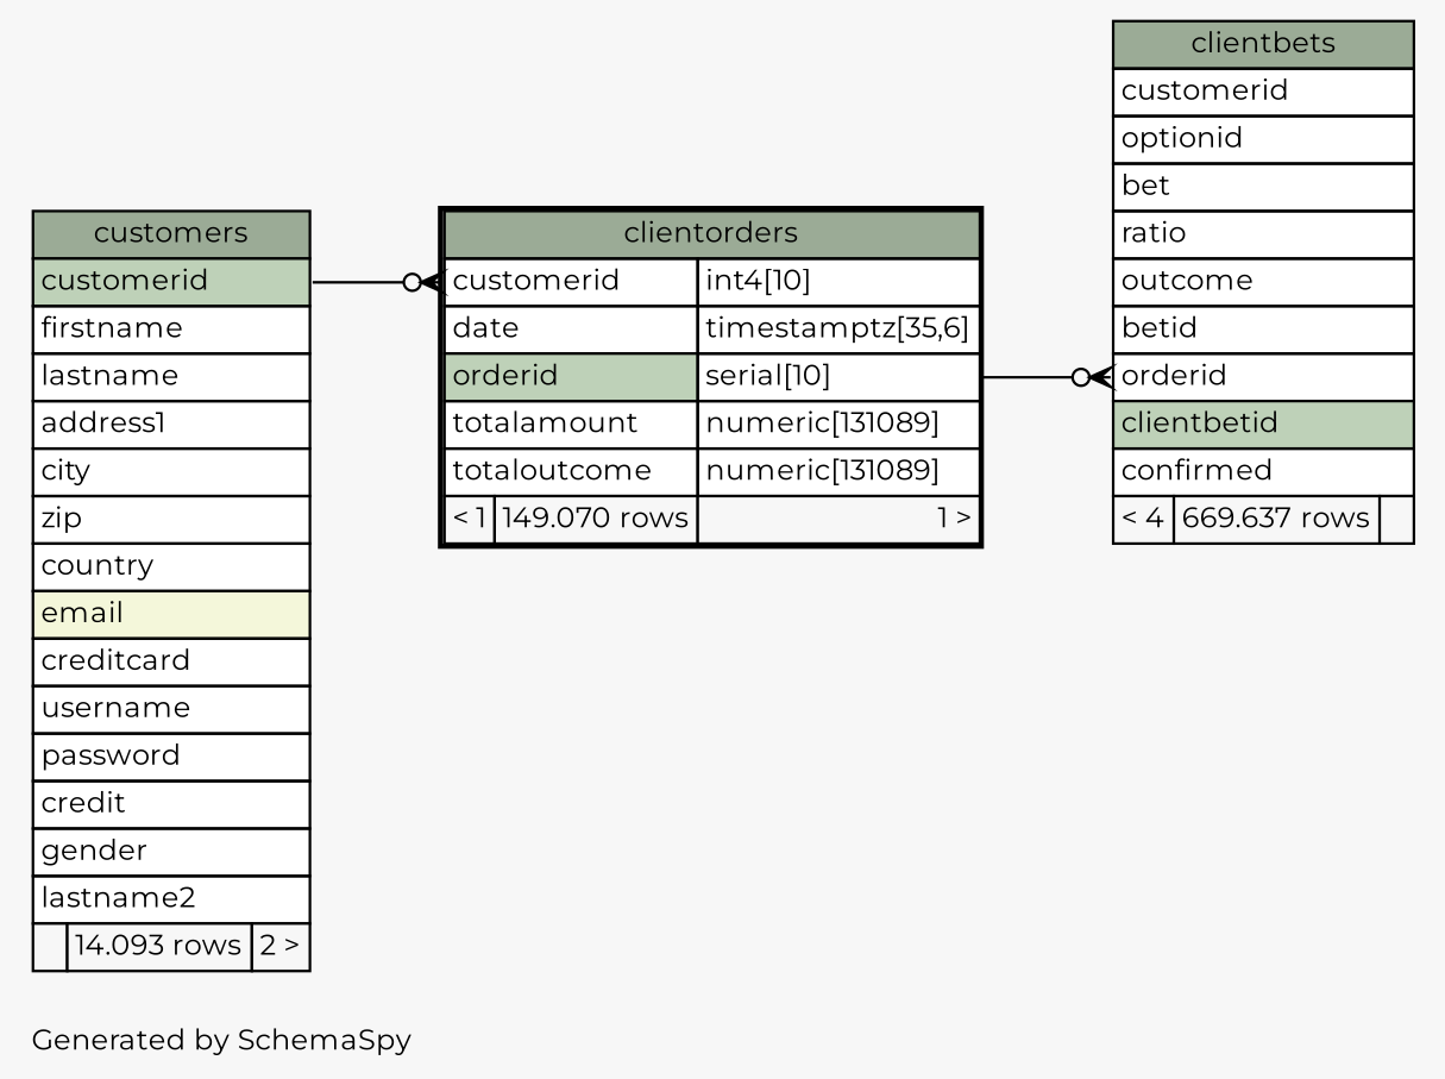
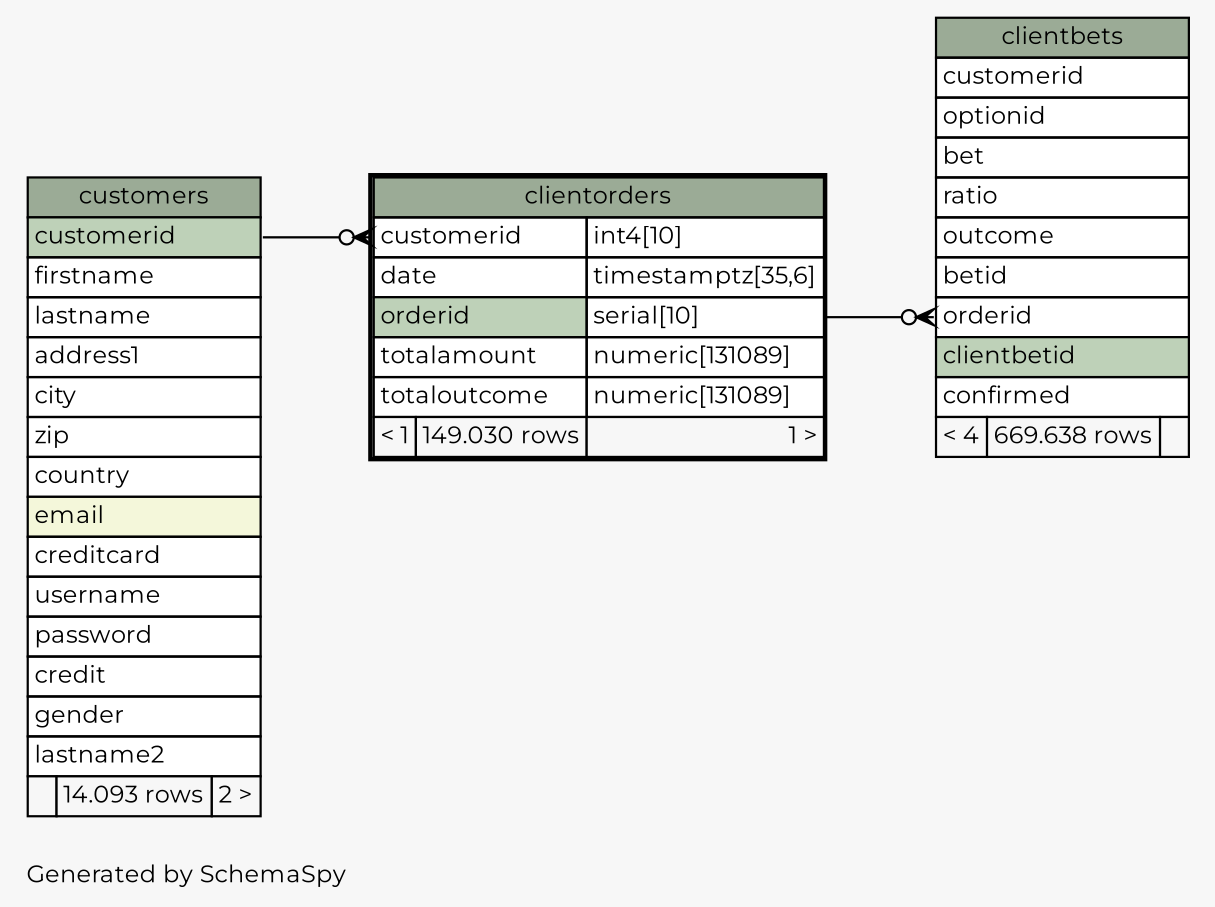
  digraph {
    bgcolor="#f7f7f7"
    fontname=Montserrat
    fontsize=11
    label="\nGenerated by SchemaSpy"
    labeljust=l
    nodesep=0.18
    rankdir=RL
    ranksep=0.46
    node [fontname=Montserrat fontsize=11 shape=plaintext]
    edge [arrowhead=none arrowsize=0.8 arrowtail=crowodot dir=back fontname=Montserrat]
-   n1 [label=<     <TABLE BORDER="0" CELLBORDER="1" CELLSPACING="0" BGCOLOR="#ffffff">       <TR><TD COLSPAN="3" BGCOLOR="#9bab96" ALIGN="CENTER">clientbets</TD></TR>       <TR><TD PORT="customerid" COLSPAN="3" ALIGN="LEFT">customerid</TD></TR>       <TR><TD PORT="optionid" COLSPAN="3" ALIGN="LEFT">optionid</TD></TR>       <TR><TD PORT="bet" COLSPAN="3" ALIGN="LEFT">bet</TD></TR>       <TR><TD PORT="ratio" COLSPAN="3" ALIGN="LEFT">ratio</TD></TR>       <TR><TD PORT="outcome" COLSPAN="3" ALIGN="LEFT">outcome</TD></TR>       <TR><TD PORT="betid" COLSPAN="3" ALIGN="LEFT">betid</TD></TR>       <TR><TD PORT="orderid" COLSPAN="3" ALIGN="LEFT">orderid</TD></TR>       <TR><TD PORT="clientbetid" COLSPAN="3" BGCOLOR="#bed1b8" ALIGN="LEFT">clientbetid</TD></TR>       <TR><TD PORT="confirmed" COLSPAN="3" ALIGN="LEFT">confirmed</TD></TR>       <TR><TD ALIGN="LEFT" BGCOLOR="#f7f7f7">&lt; 4</TD><TD ALIGN="RIGHT" BGCOLOR="#f7f7f7">669.637 rows</TD><TD ALIGN="RIGHT" BGCOLOR="#f7f7f7">  </TD></TR>     </TABLE>>]
-   n2 [label=<     <TABLE BORDER="2" CELLBORDER="1" CELLSPACING="0" BGCOLOR="#ffffff">       <TR><TD COLSPAN="3" BGCOLOR="#9bab96" ALIGN="CENTER">clientorders</TD></TR>       <TR><TD PORT="customerid" COLSPAN="2" ALIGN="LEFT">customerid</TD><TD PORT="customerid.type" ALIGN="LEFT">int4[10]</TD></TR>       <TR><TD PORT="date" COLSPAN="2" ALIGN="LEFT">date</TD><TD PORT="date.type" ALIGN="LEFT">timestamptz[35,6]</TD></TR>       <TR><TD PORT="orderid" COLSPAN="2" BGCOLOR="#bed1b8" ALIGN="LEFT">orderid</TD><TD PORT="orderid.type" ALIGN="LEFT">serial[10]</TD></TR>       <TR><TD PORT="totalamount" COLSPAN="2" ALIGN="LEFT">totalamount</TD><TD PORT="totalamount.type" ALIGN="LEFT">numeric[131089]</TD></TR>       <TR><TD PORT="totaloutcome" COLSPAN="2" ALIGN="LEFT">totaloutcome</TD><TD PORT="totaloutcome.type" ALIGN="LEFT">numeric[131089]</TD></TR>       <TR><TD ALIGN="LEFT" BGCOLOR="#f7f7f7">&lt; 1</TD><TD ALIGN="RIGHT" BGCOLOR="#f7f7f7">149.070 rows</TD><TD ALIGN="RIGHT" BGCOLOR="#f7f7f7">1 &gt;</TD></TR>     </TABLE>>]
+   n1 [label=<     <TABLE BORDER="0" CELLBORDER="1" CELLSPACING="0" BGCOLOR="#ffffff">       <TR><TD COLSPAN="3" BGCOLOR="#9bab96" ALIGN="CENTER">clientbets</TD></TR>       <TR><TD PORT="customerid" COLSPAN="3" ALIGN="LEFT">customerid</TD></TR>       <TR><TD PORT="optionid" COLSPAN="3" ALIGN="LEFT">optionid</TD></TR>       <TR><TD PORT="bet" COLSPAN="3" ALIGN="LEFT">bet</TD></TR>       <TR><TD PORT="ratio" COLSPAN="3" ALIGN="LEFT">ratio</TD></TR>       <TR><TD PORT="outcome" COLSPAN="3" ALIGN="LEFT">outcome</TD></TR>       <TR><TD PORT="betid" COLSPAN="3" ALIGN="LEFT">betid</TD></TR>       <TR><TD PORT="orderid" COLSPAN="3" ALIGN="LEFT">orderid</TD></TR>       <TR><TD PORT="clientbetid" COLSPAN="3" BGCOLOR="#bed1b8" ALIGN="LEFT">clientbetid</TD></TR>       <TR><TD PORT="confirmed" COLSPAN="3" ALIGN="LEFT">confirmed</TD></TR>       <TR><TD ALIGN="LEFT" BGCOLOR="#f7f7f7">&lt; 4</TD><TD ALIGN="RIGHT" BGCOLOR="#f7f7f7">669.638 rows</TD><TD ALIGN="RIGHT" BGCOLOR="#f7f7f7">  </TD></TR>     </TABLE>>]
+   n2 [label=<     <TABLE BORDER="2" CELLBORDER="1" CELLSPACING="0" BGCOLOR="#ffffff">       <TR><TD COLSPAN="3" BGCOLOR="#9bab96" ALIGN="CENTER">clientorders</TD></TR>       <TR><TD PORT="customerid" COLSPAN="2" ALIGN="LEFT">customerid</TD><TD PORT="customerid.type" ALIGN="LEFT">int4[10]</TD></TR>       <TR><TD PORT="date" COLSPAN="2" ALIGN="LEFT">date</TD><TD PORT="date.type" ALIGN="LEFT">timestamptz[35,6]</TD></TR>       <TR><TD PORT="orderid" COLSPAN="2" BGCOLOR="#bed1b8" ALIGN="LEFT">orderid</TD><TD PORT="orderid.type" ALIGN="LEFT">serial[10]</TD></TR>       <TR><TD PORT="totalamount" COLSPAN="2" ALIGN="LEFT">totalamount</TD><TD PORT="totalamount.type" ALIGN="LEFT">numeric[131089]</TD></TR>       <TR><TD PORT="totaloutcome" COLSPAN="2" ALIGN="LEFT">totaloutcome</TD><TD PORT="totaloutcome.type" ALIGN="LEFT">numeric[131089]</TD></TR>       <TR><TD ALIGN="LEFT" BGCOLOR="#f7f7f7">&lt; 1</TD><TD ALIGN="RIGHT" BGCOLOR="#f7f7f7">149.030 rows</TD><TD ALIGN="RIGHT" BGCOLOR="#f7f7f7">1 &gt;</TD></TR>     </TABLE>>]
    n3 [label=<     <TABLE BORDER="0" CELLBORDER="1" CELLSPACING="0" BGCOLOR="#ffffff">       <TR><TD COLSPAN="3" BGCOLOR="#9bab96" ALIGN="CENTER">customers</TD></TR>       <TR><TD PORT="customerid" COLSPAN="3" BGCOLOR="#bed1b8" ALIGN="LEFT">customerid</TD></TR>       <TR><TD PORT="firstname" COLSPAN="3" ALIGN="LEFT">firstname</TD></TR>       <TR><TD PORT="lastname" COLSPAN="3" ALIGN="LEFT">lastname</TD></TR>       <TR><TD PORT="address1" COLSPAN="3" ALIGN="LEFT">address1</TD></TR>       <TR><TD PORT="city" COLSPAN="3" ALIGN="LEFT">city</TD></TR>       <TR><TD PORT="zip" COLSPAN="3" ALIGN="LEFT">zip</TD></TR>       <TR><TD PORT="country" COLSPAN="3" ALIGN="LEFT">country</TD></TR>       <TR><TD PORT="email" COLSPAN="3" BGCOLOR="#f4f7da" ALIGN="LEFT">email</TD></TR>       <TR><TD PORT="creditcard" COLSPAN="3" ALIGN="LEFT">creditcard</TD></TR>       <TR><TD PORT="username" COLSPAN="3" ALIGN="LEFT">username</TD></TR>       <TR><TD PORT="password" COLSPAN="3" ALIGN="LEFT">password</TD></TR>       <TR><TD PORT="credit" COLSPAN="3" ALIGN="LEFT">credit</TD></TR>       <TR><TD PORT="gender" COLSPAN="3" ALIGN="LEFT">gender</TD></TR>       <TR><TD PORT="lastname2" COLSPAN="3" ALIGN="LEFT">lastname2</TD></TR>       <TR><TD ALIGN="LEFT" BGCOLOR="#f7f7f7">  </TD><TD ALIGN="RIGHT" BGCOLOR="#f7f7f7">14.093 rows</TD><TD ALIGN="RIGHT" BGCOLOR="#f7f7f7">2 &gt;</TD></TR>     </TABLE>>]
    n1 -> n2 [headport="orderid.type:e" tailport="orderid:w"]
    n2 -> n3 [headport="customerid:e" tailport="customerid:w"]
  }
